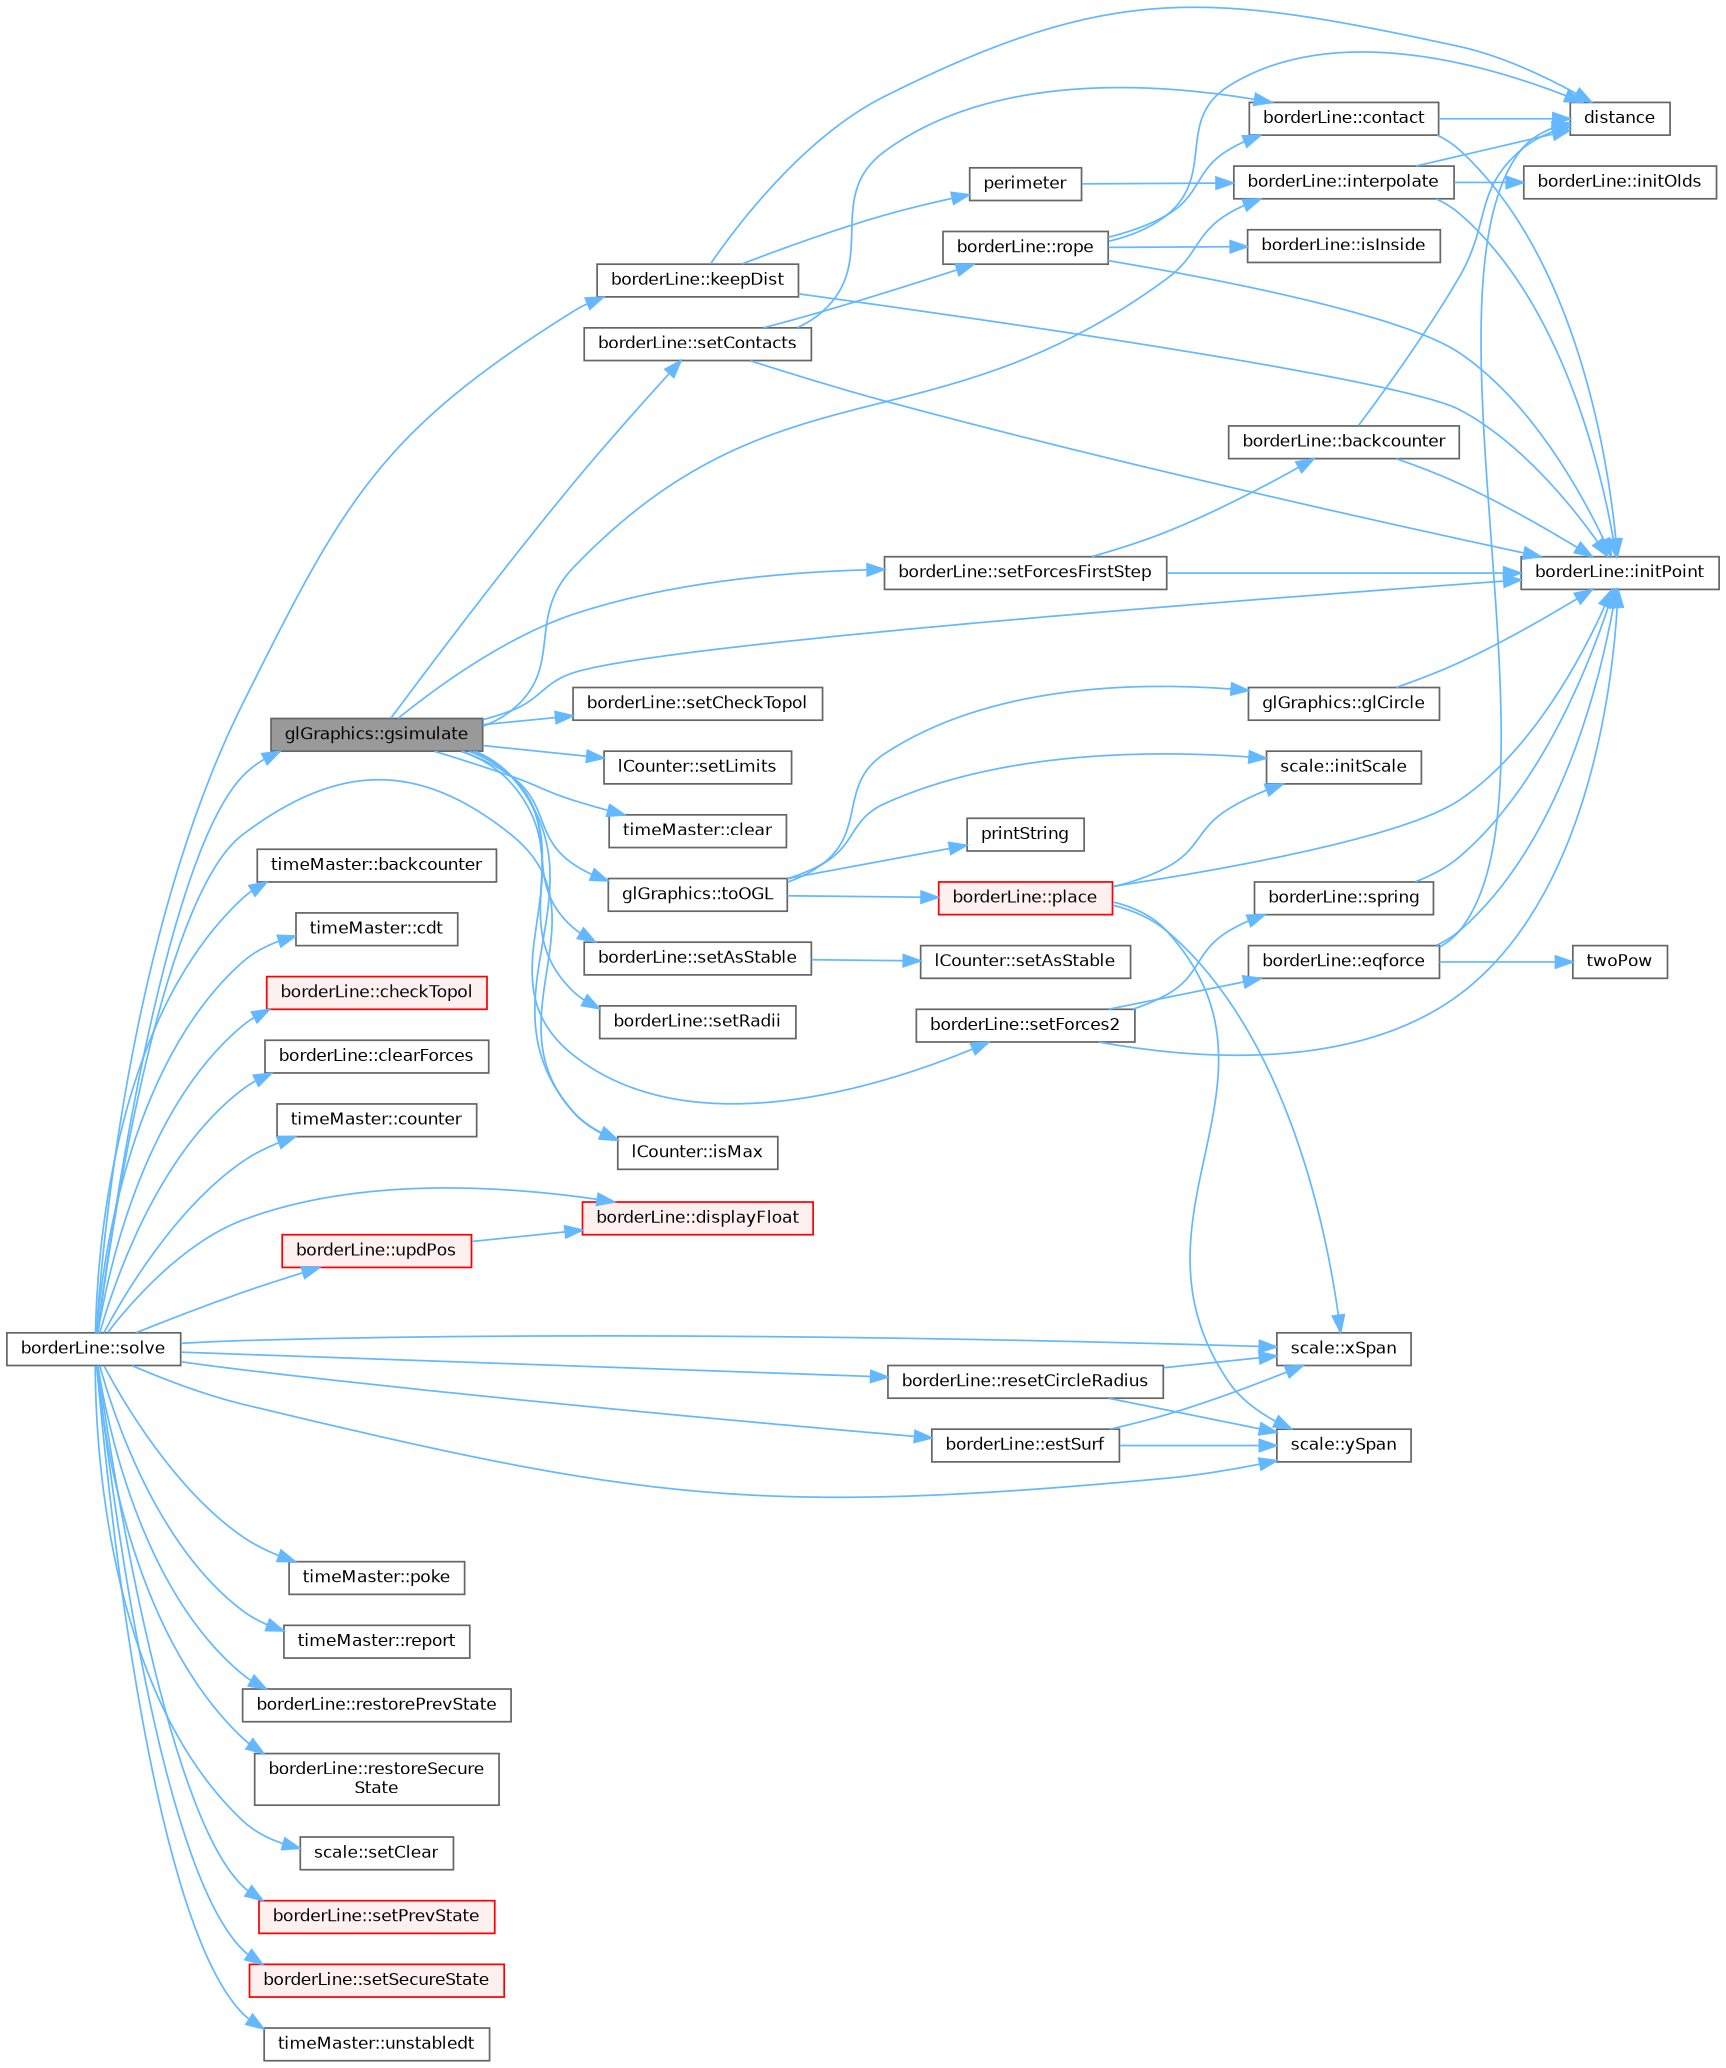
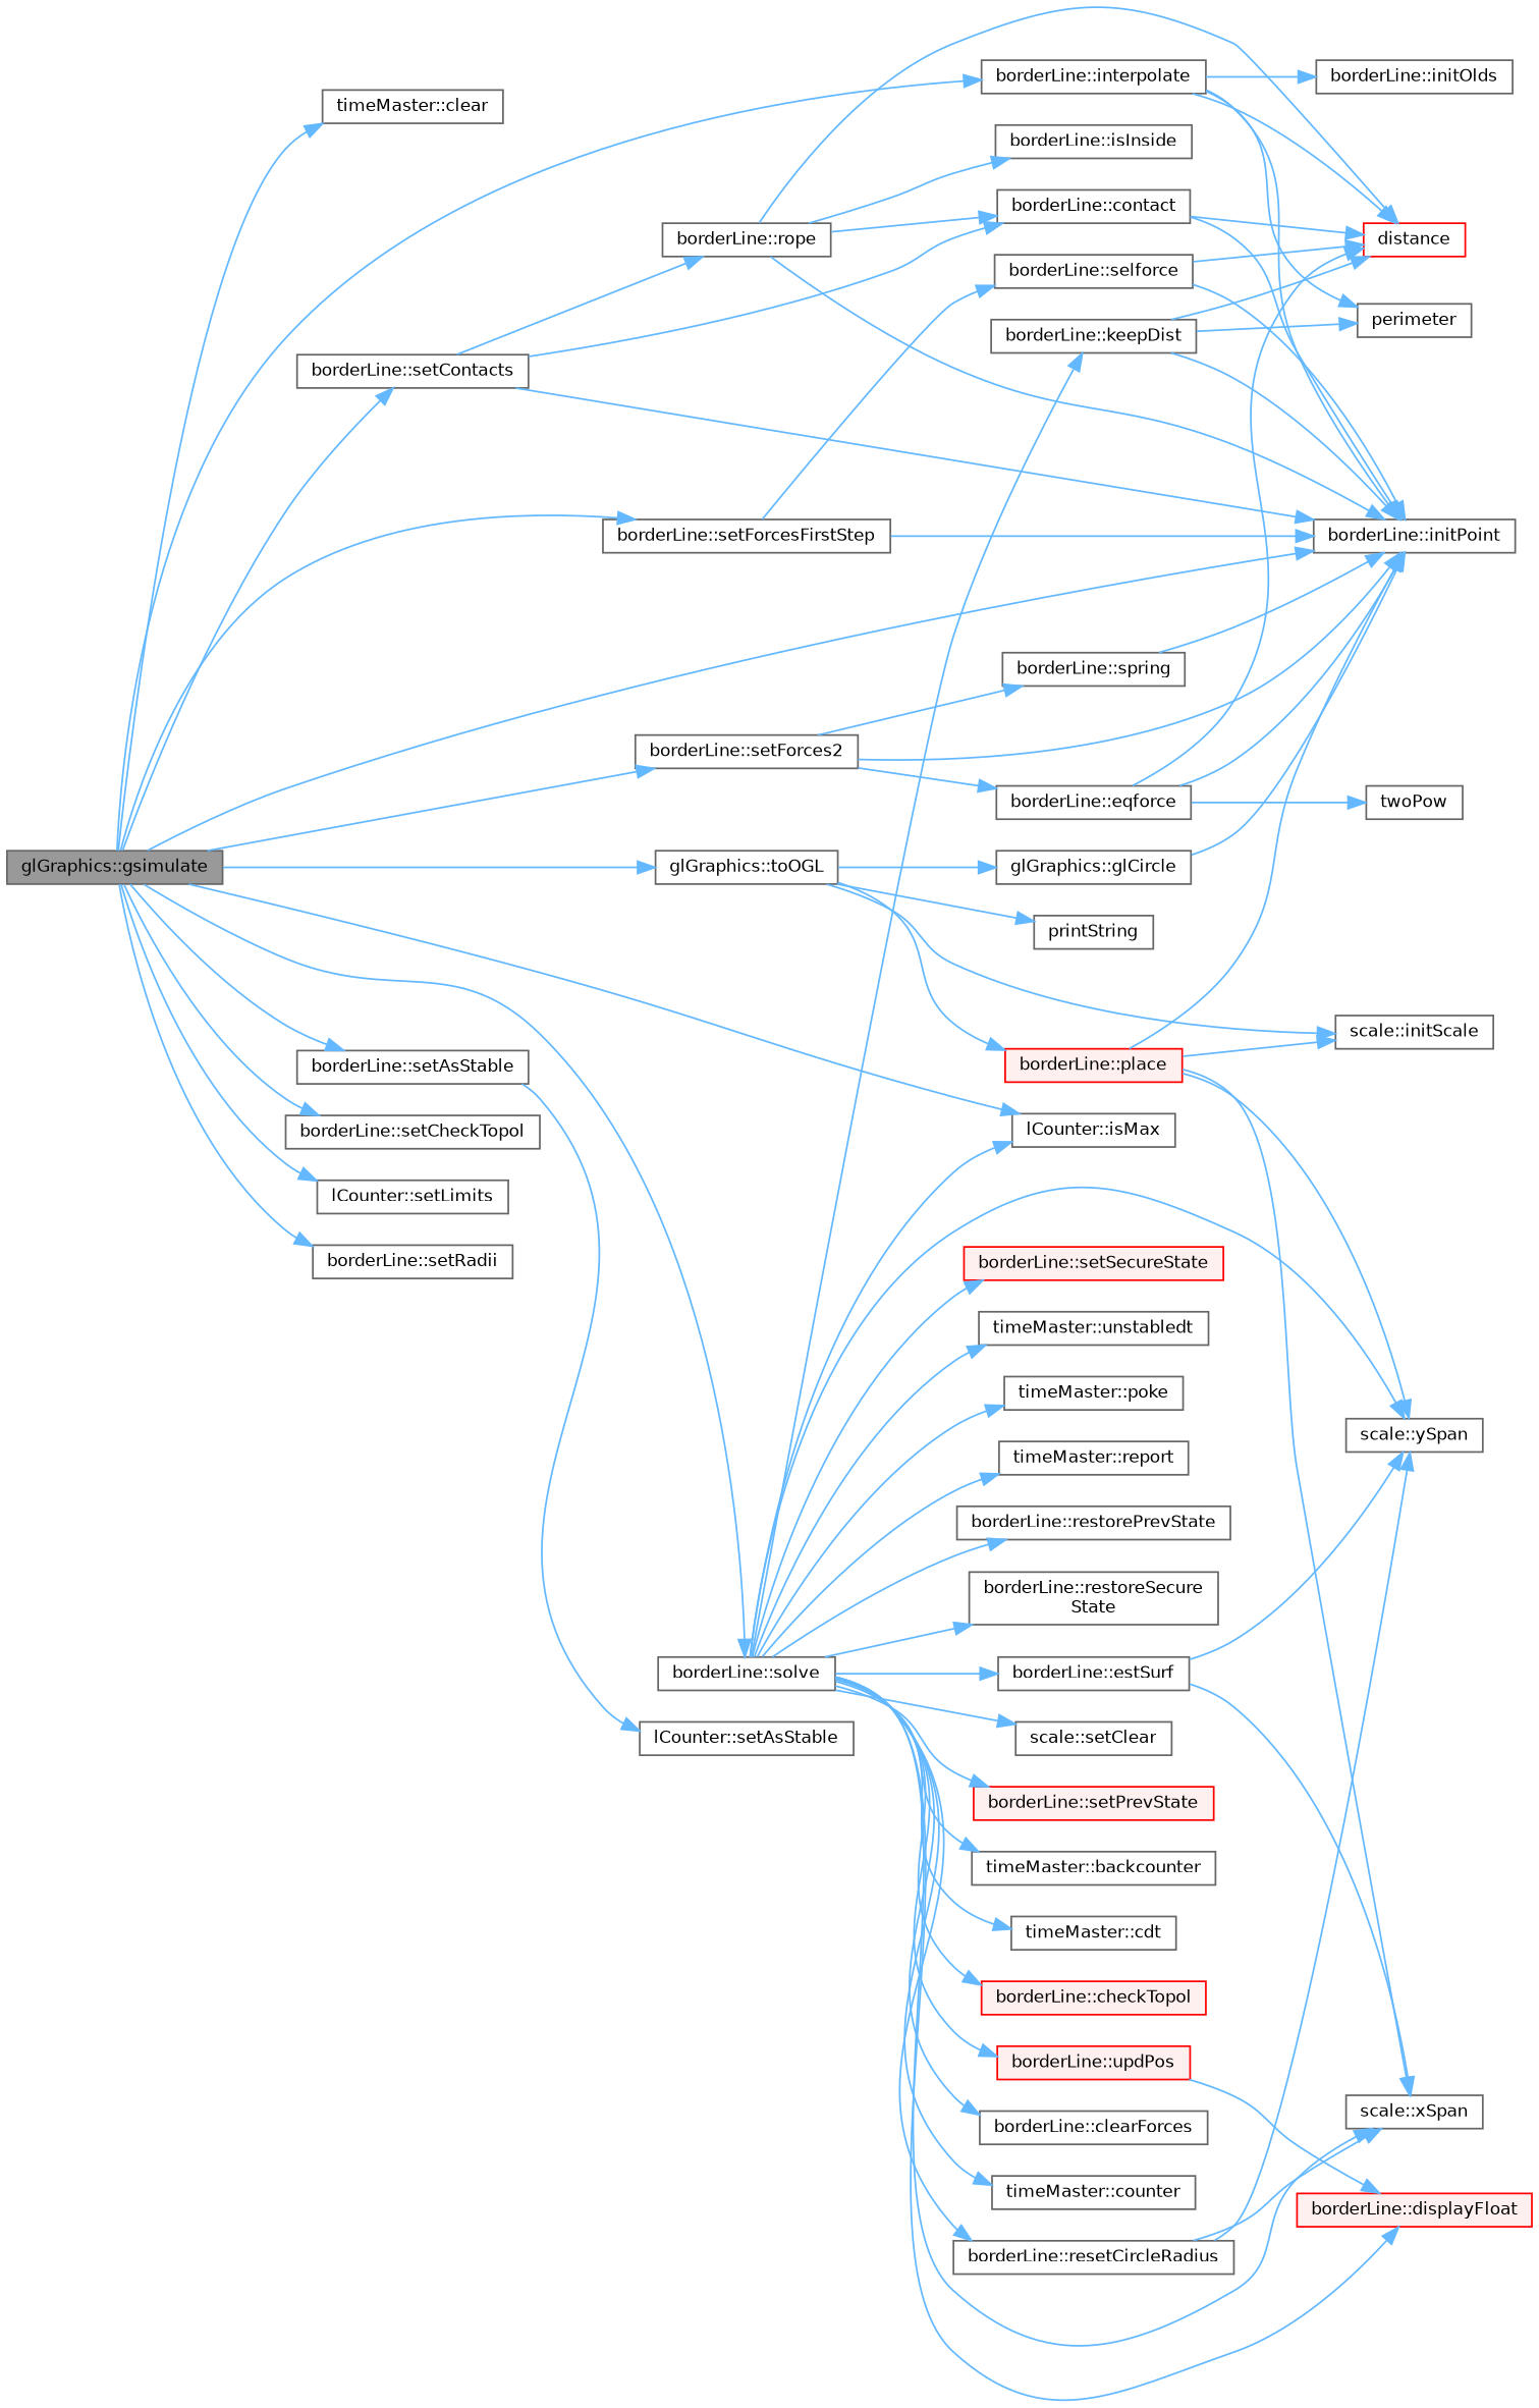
  digraph {
    rankdir=LR
    node [color=grey40 fillcolor=white fontname=Helvetica fontsize=10 shape=box style=filled]
    edge [color=steelblue1 fontname=Helvetica fontsize=10 labelfontname=Helvetica labelfontsize=10 style=solid]
    n1 [color=gray40 fillcolor=grey60 fontcolor=black height=0.2 label="glGraphics::gsimulate" width=0.4]
    n2 [height=0.2 label="timeMaster::clear" width=0.4]
    n3 [height=0.2 label="borderLine::initPoint" width=0.4]
    n4 [height=0.2 label="borderLine::interpolate" width=0.4]
    n5 [height=0.2 label="lCounter::isMax" width=0.4]
    n6 [height=0.2 label="borderLine::setAsStable" width=0.4]
    n7 [height=0.2 label="borderLine::setCheckTopol" width=0.4]
    n8 [height=0.2 label="borderLine::setContacts" width=0.4]
    n9 [height=0.2 label="borderLine::setForces2" width=0.4]
    n10 [height=0.2 label="borderLine::setForcesFirstStep" width=0.4]
    n11 [height=0.2 label="lCounter::setLimits" width=0.4]
    n12 [height=0.2 label="borderLine::setRadii" width=0.4]
    n13 [height=0.2 label="borderLine::solve" width=0.4]
    n14 [height=0.2 label="glGraphics::toOGL" width=0.4]
-   n15 [height=0.2 label=distance width=0.4]
+   n15 [color=red height=0.2 label=distance width=0.4]
    n16 [height=0.2 label="borderLine::initOlds" width=0.4]
    n17 [height=0.2 label=perimeter width=0.4]
    n18 [height=0.2 label="lCounter::setAsStable" width=0.4]
    n19 [height=0.2 label="borderLine::contact" width=0.4]
    n20 [height=0.2 label="borderLine::rope" width=0.4]
    n21 [height=0.2 label="borderLine::eqforce" width=0.4]
    n22 [height=0.2 label="borderLine::spring" width=0.4]
-   n23 [height=0.2 label="borderLine::backcounter" width=0.4]
+   n23 [height=0.2 label="borderLine::selforce" width=0.4]
    n24 [height=0.2 label="timeMaster::backcounter" width=0.4]
    n25 [height=0.2 label="timeMaster::cdt" width=0.4]
    n26 [color=red fillcolor="#FFF0F0" height=0.2 label="borderLine::checkTopol" width=0.4]
    n27 [height=0.2 label="borderLine::clearForces" width=0.4]
    n28 [height=0.2 label="timeMaster::counter" width=0.4]
    n29 [color=red fillcolor="#FFF0F0" height=0.2 label="borderLine::displayFloat" width=0.4]
    n30 [height=0.2 label="borderLine::estSurf" width=0.4]
    n31 [height=0.2 label="scale::xSpan" width=0.4]
    n32 [height=0.2 label="scale::ySpan" width=0.4]
    n33 [height=0.2 label="borderLine::keepDist" width=0.4]
    n34 [height=0.2 label="timeMaster::poke" width=0.4]
    n35 [height=0.2 label="timeMaster::report" width=0.4]
    n36 [height=0.2 label="borderLine::resetCircleRadius" width=0.4]
    n37 [height=0.2 label="borderLine::restorePrevState" width=0.4]
    n38 [height=0.2 label="borderLine::restoreSecure\lState" width=0.4]
    n39 [height=0.2 label="scale::setClear" width=0.4]
    n40 [color=red fillcolor="#FFF0F0" height=0.2 label="borderLine::setPrevState" width=0.4]
    n41 [color=red fillcolor="#FFF0F0" height=0.2 label="borderLine::setSecureState" width=0.4]
    n42 [height=0.2 label="timeMaster::unstabledt" width=0.4]
    n43 [color=red fillcolor="#FFF0F0" height=0.2 label="borderLine::updPos" width=0.4]
    n44 [height=0.2 label="glGraphics::glCircle" width=0.4]
    n45 [height=0.2 label="scale::initScale" width=0.4]
    n46 [color=red fillcolor="#FFF0F0" height=0.2 label="borderLine::place" width=0.4]
    n47 [height=0.2 label=printString width=0.4]
    n48 [height=0.2 label="borderLine::isInside" width=0.4]
    n49 [height=0.2 label=twoPow width=0.4]
    n1 -> n2
    n1 -> n3
    n1 -> n4
    n1 -> n5
    n1 -> n6
    n1 -> n7
    n1 -> n8
    n1 -> n9
    n1 -> n10
    n1 -> n11
    n1 -> n12
-   n13 -> n1
+   n1 -> n13
    n1 -> n14
    n4 -> n3
    n4 -> n15
    n4 -> n16
-   n17 -> n4
+   n4 -> n17
    n6 -> n18
    n8 -> n3
    n8 -> n19
    n8 -> n20
    n9 -> n3
    n9 -> n21
    n9 -> n22
    n10 -> n3
    n10 -> n23
    n13 -> n5
    n13 -> n24
    n13 -> n25
    n13 -> n26
    n13 -> n27
    n13 -> n28
    n13 -> n29
    n13 -> n30
    n13 -> n31
    n13 -> n32
    n13 -> n33
    n13 -> n34
    n13 -> n35
    n13 -> n36
    n13 -> n37
    n13 -> n38
    n13 -> n39
    n13 -> n40
    n13 -> n41
    n13 -> n42
    n13 -> n43
    n14 -> n44
    n14 -> n45
    n14 -> n46
    n14 -> n47
    n19 -> n3
    n19 -> n15
    n20 -> n3
    n20 -> n15
    n20 -> n19
    n20 -> n48
    n21 -> n3
    n21 -> n15
    n21 -> n49
    n22 -> n3
    n23 -> n3
    n23 -> n15
    n30 -> n31
    n30 -> n32
    n33 -> n3
    n33 -> n15
    n33 -> n17
    n36 -> n31
    n36 -> n32
    n43 -> n29
    n44 -> n3
    n46 -> n3
    n46 -> n31
    n46 -> n32
    n46 -> n45
  }
